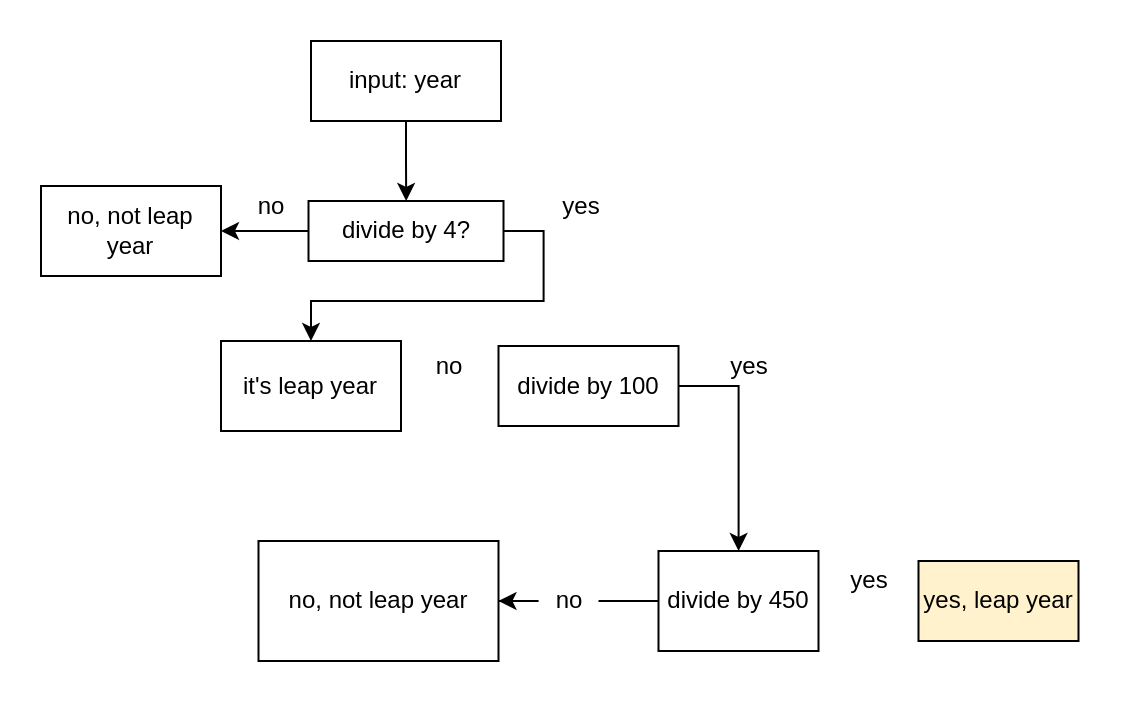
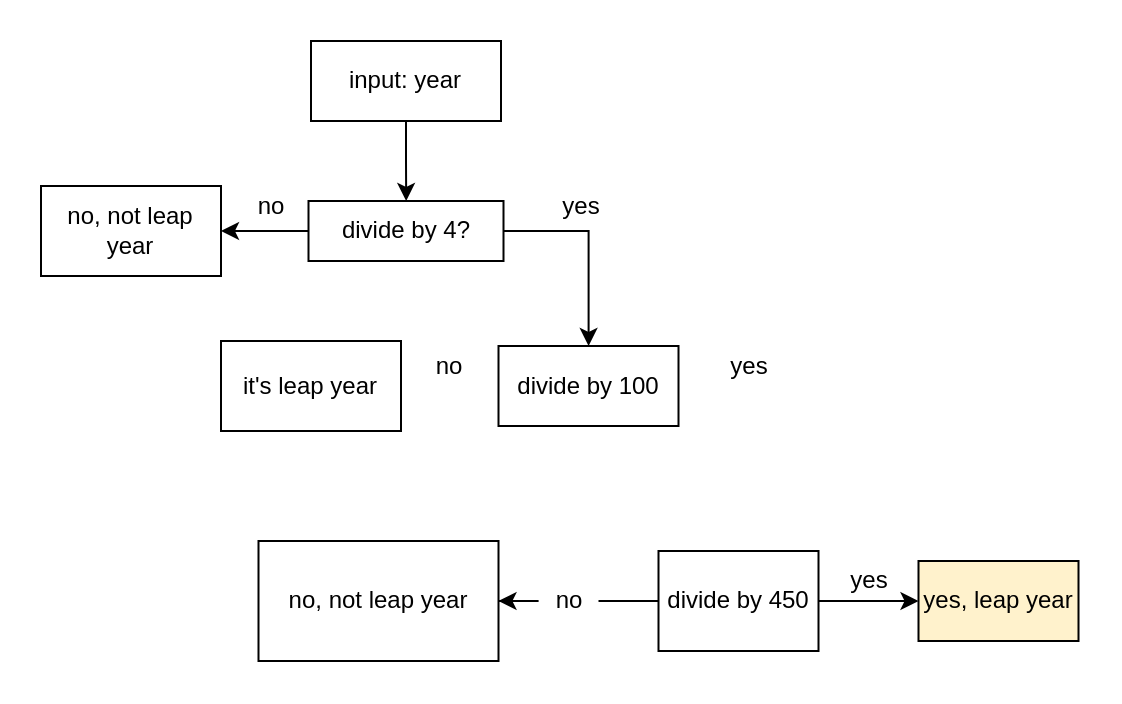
  <mxCell id="0" />
  <mxCell id="1" parent="0" />
  <mxCell id="2" value="" style="edgeStyle=orthogonalEdgeStyle;rounded=0;orthogonalLoop=1;jettySize=auto;html=1;" edge="1" parent="1" source="3" target="6"><mxGeometry relative="1" as="geometry" /></mxCell>
  <mxCell id="3" value="input: year" style="rounded=0;whiteSpace=wrap;html=1;" vertex="1" parent="1"><mxGeometry x="155" y="20" width="95" height="40" as="geometry" /></mxCell>
- <mxCell id="4" value="" style="edgeStyle=orthogonalEdgeStyle;rounded=0;orthogonalLoop=1;jettySize=auto;html=1;exitX=1;exitY=0.5;exitDx=0;exitDy=0;" edge="1" parent="1" source="6" target="10"><mxGeometry relative="1" as="geometry" /></mxCell>
+ <mxCell id="4" value="" style="edgeStyle=orthogonalEdgeStyle;rounded=0;orthogonalLoop=1;jettySize=auto;html=1;exitX=1;exitY=0.5;exitDx=0;exitDy=0;" edge="1" parent="1" source="6" target="8"><mxGeometry relative="1" as="geometry" /></mxCell>
  <mxCell id="5" value="" style="edgeStyle=orthogonalEdgeStyle;rounded=0;orthogonalLoop=1;jettySize=auto;html=1;exitX=0;exitY=0.5;exitDx=0;exitDy=0;" edge="1" parent="1" source="6" target="9"><mxGeometry relative="1" as="geometry" /></mxCell>
  <mxCell id="6" value="divide by 4?" style="rounded=0;whiteSpace=wrap;html=1;" vertex="1" parent="1"><mxGeometry x="153.75" y="100" width="97.5" height="30" as="geometry" /></mxCell>
- <mxCell id="7" value="" style="edgeStyle=orthogonalEdgeStyle;rounded=0;orthogonalLoop=1;jettySize=auto;html=1;exitX=1;exitY=0.5;exitDx=0;exitDy=0;" edge="1" parent="1" source="8" target="12"><mxGeometry relative="1" as="geometry" /></mxCell>
  <mxCell id="8" value="divide by 100" style="rounded=0;whiteSpace=wrap;html=1;" vertex="1" parent="1"><mxGeometry x="248.75" y="172.5" width="90" height="40" as="geometry" /></mxCell>
  <mxCell id="9" value="no, not leap year" style="rounded=0;whiteSpace=wrap;html=1;" vertex="1" parent="1"><mxGeometry x="20" y="92.5" width="90" height="45" as="geometry" /></mxCell>
  <mxCell id="10" value="&lt;span&gt;it's leap year&lt;/span&gt;" style="whiteSpace=wrap;html=1;rounded=0;" vertex="1" parent="1"><mxGeometry x="110" y="170" width="90" height="45" as="geometry" /></mxCell>
+ <mxCell id="11" value="" style="edgeStyle=orthogonalEdgeStyle;rounded=0;orthogonalLoop=1;jettySize=auto;html=1;entryX=0;entryY=0.5;entryDx=0;entryDy=0;" edge="1" parent="1" source="12" target="14"><mxGeometry relative="1" as="geometry"><mxPoint x="338.75" y="272.5" as="targetPoint" /></mxGeometry></mxCell>
  <mxCell id="12" value="divide by 450" style="whiteSpace=wrap;html=1;rounded=0;" vertex="1" parent="1"><mxGeometry x="328.75" y="275" width="80" height="50" as="geometry" /></mxCell>
  <mxCell id="13" value="" style="edgeStyle=orthogonalEdgeStyle;rounded=0;orthogonalLoop=1;jettySize=auto;html=1;exitX=0;exitY=0.5;exitDx=0;exitDy=0;startArrow=none;" edge="1" parent="1" source="18" target="15"><mxGeometry relative="1" as="geometry" /></mxCell>
  <mxCell id="14" value="yes, leap year" style="whiteSpace=wrap;html=1;rounded=0;fillColor=#fff2cc;" vertex="1" parent="1"><mxGeometry x="458.75" y="280" width="80" height="40" as="geometry" /></mxCell>
  <mxCell id="15" value="no, not leap year" style="whiteSpace=wrap;html=1;rounded=0;" vertex="1" parent="1"><mxGeometry x="128.75" y="270" width="120" height="60" as="geometry" /></mxCell>
  <mxCell id="16" value="no" style="text;html=1;align=center;verticalAlign=middle;resizable=0;points=[];autosize=1;strokeColor=none;" vertex="1" parent="1"><mxGeometry x="120" y="92.5" width="30" height="20" as="geometry" /></mxCell>
  <mxCell id="17" value="no" style="text;html=1;align=center;verticalAlign=middle;resizable=0;points=[];autosize=1;strokeColor=none;" vertex="1" parent="1"><mxGeometry x="208.75" y="172.5" width="30" height="20" as="geometry" /></mxCell>
  <mxCell id="18" value="no" style="text;html=1;align=center;verticalAlign=middle;resizable=0;points=[];autosize=1;strokeColor=none;" vertex="1" parent="1"><mxGeometry x="268.75" y="290" width="30" height="20" as="geometry" /></mxCell>
  <mxCell id="19" value="" style="edgeStyle=orthogonalEdgeStyle;rounded=0;orthogonalLoop=1;jettySize=auto;html=1;exitX=0;exitY=0.5;exitDx=0;exitDy=0;endArrow=none;" edge="1" parent="1" source="12" target="18"><mxGeometry relative="1" as="geometry"><mxPoint x="318.75" y="300" as="sourcePoint" /><mxPoint x="268.75" y="300" as="targetPoint" /></mxGeometry></mxCell>
  <mxCell id="20" value="yes" style="text;html=1;align=center;verticalAlign=middle;resizable=0;points=[];autosize=1;strokeColor=none;" vertex="1" parent="1"><mxGeometry x="275" y="92.5" width="30" height="20" as="geometry" /></mxCell>
  <mxCell id="21" value="yes" style="text;html=1;align=center;verticalAlign=middle;resizable=0;points=[];autosize=1;strokeColor=none;" vertex="1" parent="1"><mxGeometry x="358.75" y="172.5" width="30" height="20" as="geometry" /></mxCell>
  <mxCell id="22" value="yes" style="text;html=1;align=center;verticalAlign=middle;resizable=0;points=[];autosize=1;strokeColor=none;" vertex="1" parent="1"><mxGeometry x="418.75" y="280" width="30" height="20" as="geometry" /></mxCell>
